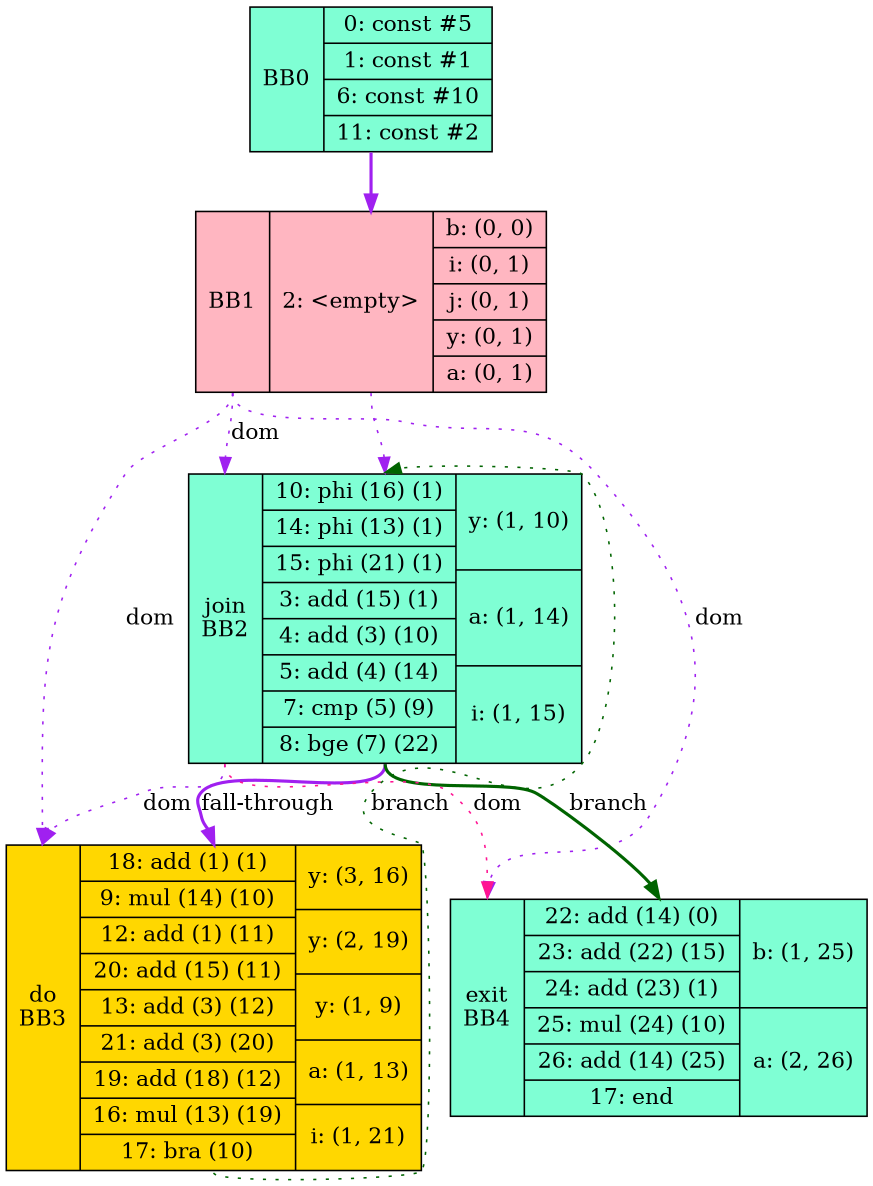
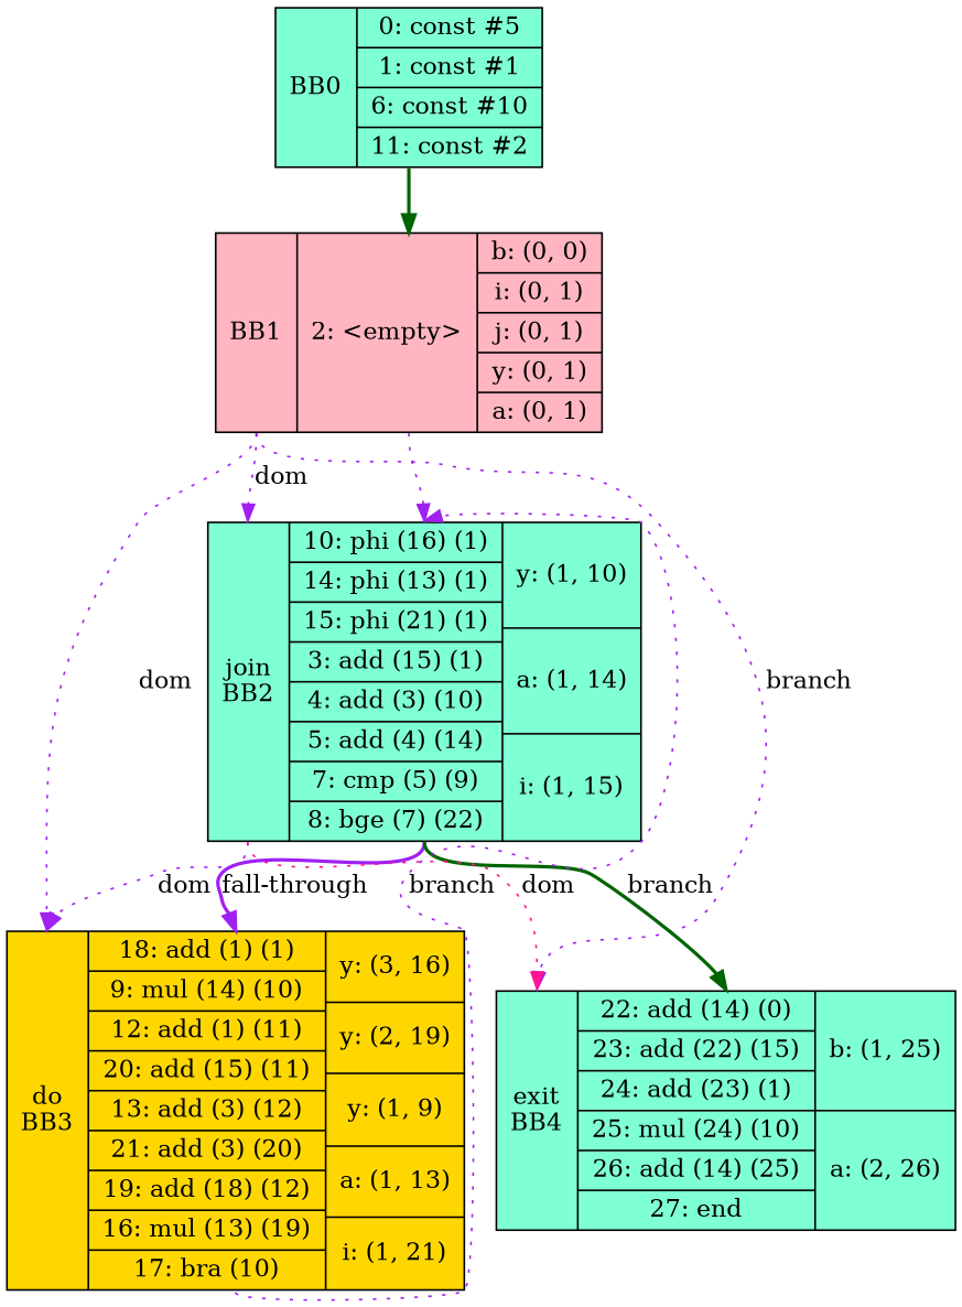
  digraph {
    node [fillcolor=aquamarine shape=record style=filled]
    edge [color=purple headport=n style=dotted tailport=s]
    n1 [label="<b>BB0|{0: const #5|1: const #1|6: const #10|11: const #2}"]
    n2 [fillcolor=lightpink label="<b>BB1|{2: \<empty\>}|{b: (0, 0)|i: (0, 1)|j: (0, 1)|y: (0, 1)|a: (0, 1)}"]
    n3 [label="<b>join\nBB2|{10: phi (16) (1)|14: phi (13) (1)|15: phi (21) (1)|3: add (15) (1)|4: add (3) (10)|5: add (4) (14)|7: cmp (5) (9)|8: bge (7) (22)}|{y: (1, 10)|a: (1, 14)|i: (1, 15)}"]
    n4 [fillcolor=gold label="<b>do\nBB3|{18: add (1) (1)|9: mul (14) (10)|12: add (1) (11)|20: add (15) (11)|13: add (3) (12)|21: add (3) (20)|19: add (18) (12)|16: mul (13) (19)|17: bra (10)}|{y: (3, 16)|y: (2, 19)|y: (1, 9)|a: (1, 13)|i: (1, 21)}"]
-   n5 [label="<b>exit\nBB4|{22: add (14) (0)|23: add (22) (15)|24: add (23) (1)|25: mul (24) (10)|26: add (14) (25)|17: end}|{b: (1, 25)|a: (2, 26)}"]
-   n1 -> n2 [style=bold]
+   n5 [label="<b>exit\nBB4|{22: add (14) (0)|23: add (22) (15)|24: add (23) (1)|25: mul (24) (10)|26: add (14) (25)|27: end}|{b: (1, 25)|a: (2, 26)}"]
+   n1 -> n2 [color=darkgreen style=bold]
    n2 -> n3
    n2 -> n3 [headport=b label=dom tailport=b]
    n2 -> n4 [headport=b label=dom tailport=b]
-   n2 -> n5 [headport=b label=dom tailport=b]
+   n2 -> n5 [headport=b label=branch tailport=b]
    n3 -> n4 [label="fall-through" style=bold]
    n3 -> n4 [headport=b label=dom tailport=b]
    n3 -> n5 [color=darkgreen label=branch style=bold]
    n3 -> n5 [color=deeppink headport=b label=dom tailport=b]
-   n4 -> n3 [color=darkgreen constraint=false label=branch]
+   n4 -> n3 [constraint=false label=branch]
  }
